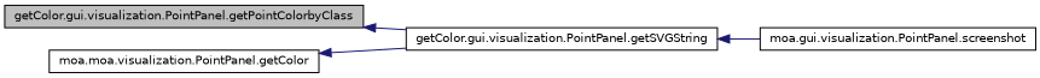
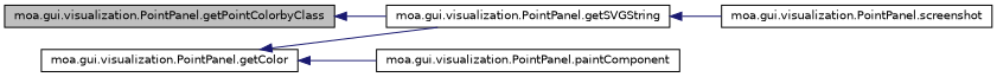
  digraph {
    rankdir=LR
    node [color=black fillcolor=white fontname=Helvetica fontsize=10 shape=record style=filled]
    edge [color=midnightblue dir=back fontname=Helvetica fontsize=10 labelfontname=Helvetica labelfontsize=10 style=solid]
-   n1 [fillcolor=grey75 fontcolor=black height=0.2 label="getColor.gui.visualization.PointPanel.getPointColorbyClass" width=0.4]
-   n2 [height=0.2 label="getColor.gui.visualization.PointPanel.getSVGString" width=0.4]
-   n3 [height=0.2 label="moa.moa.visualization.PointPanel.getColor" width=0.4]
+   n1 [fillcolor=grey75 fontcolor=black height=0.2 label="moa.gui.visualization.PointPanel.getPointColorbyClass" width=0.4]
+   n2 [height=0.2 label="moa.gui.visualization.PointPanel.getSVGString" width=0.4]
+   n3 [height=0.2 label="moa.gui.visualization.PointPanel.getColor" width=0.4]
+   n4 [height=0.2 label="moa.gui.visualization.PointPanel.paintComponent" width=0.4]
    n5 [height=0.2 label="moa.gui.visualization.PointPanel.screenshot" width=0.4]
    n1 -> n2
    n2 -> n5
    n3 -> n2
+   n3 -> n4
  }
